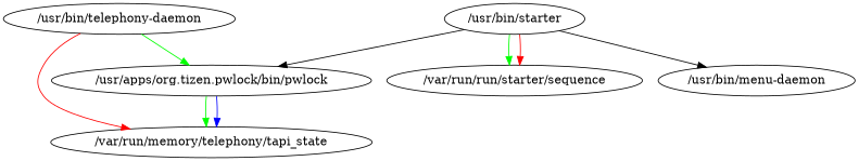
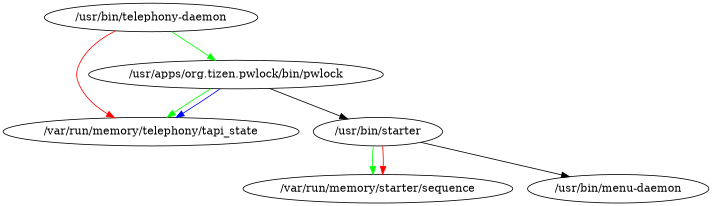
  digraph {
    edge [color=green]
    "/usr/apps/org.tizen.pwlock/bin/pwlock"
    "/var/run/memory/telephony/tapi_state"
    "/usr/bin/starter"
-   "/var/run/memory/starter/sequence" [label="/var/run/run/starter/sequence"]
+   "/var/run/memory/starter/sequence"
    "/usr/bin/menu-daemon"
    "/usr/bin/telephony-daemon"
    "/usr/apps/org.tizen.pwlock/bin/pwlock" -> "/var/run/memory/telephony/tapi_state"
    "/usr/apps/org.tizen.pwlock/bin/pwlock" -> "/var/run/memory/telephony/tapi_state" [color=blue]
-   "/usr/bin/starter" -> "/usr/apps/org.tizen.pwlock/bin/pwlock" [color=black]
+   "/usr/apps/org.tizen.pwlock/bin/pwlock" -> "/usr/bin/starter" [color=black]
    "/usr/bin/starter" -> "/var/run/memory/starter/sequence"
    "/usr/bin/starter" -> "/var/run/memory/starter/sequence" [color=red]
    "/usr/bin/starter" -> "/usr/bin/menu-daemon" [color=black]
    "/usr/bin/telephony-daemon" -> "/usr/apps/org.tizen.pwlock/bin/pwlock"
    "/usr/bin/telephony-daemon" -> "/var/run/memory/telephony/tapi_state" [color=red]
  }
